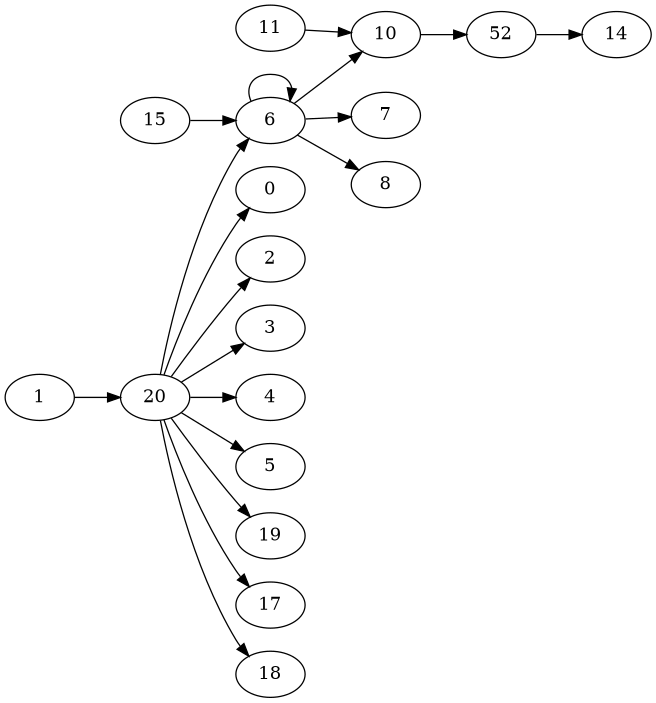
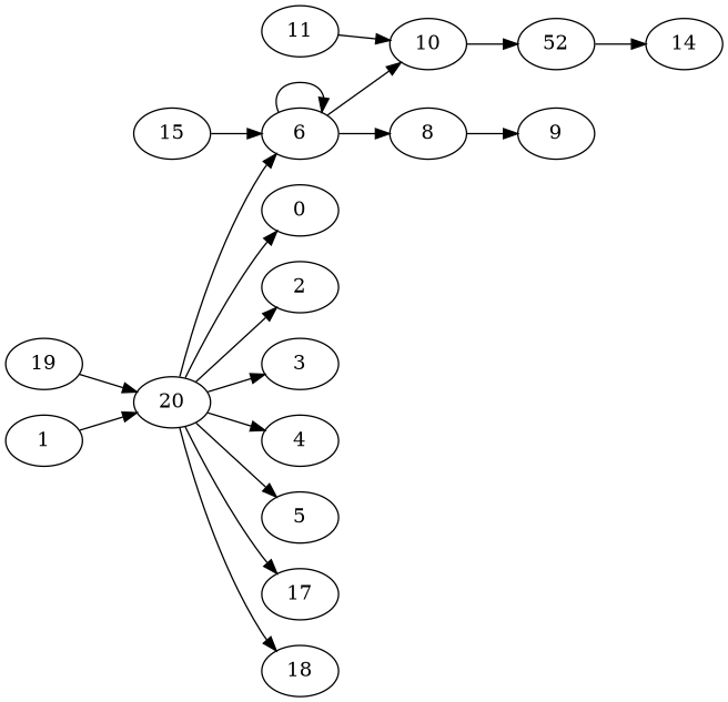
  digraph {
    rankdir=LR
    6
-   7
    8
    10
+   9
    n6 [label=52]
    15
    11
    14
    20
    0
    2
    3
    4
    5
    n16 [label=19]
    17
    18
    1
    6 -> 6
-   6 -> 7
    6 -> 8
    6 -> 10
+   8 -> 9
    10 -> n6
    n6 -> 14
    15 -> 6
    11 -> 10
    20 -> 6
    20 -> 0
    20 -> 2
    20 -> 3
    20 -> 4
    20 -> 5
-   20 -> n16
+   n16 -> 20
    20 -> 17
    20 -> 18
    1 -> 20
  }
